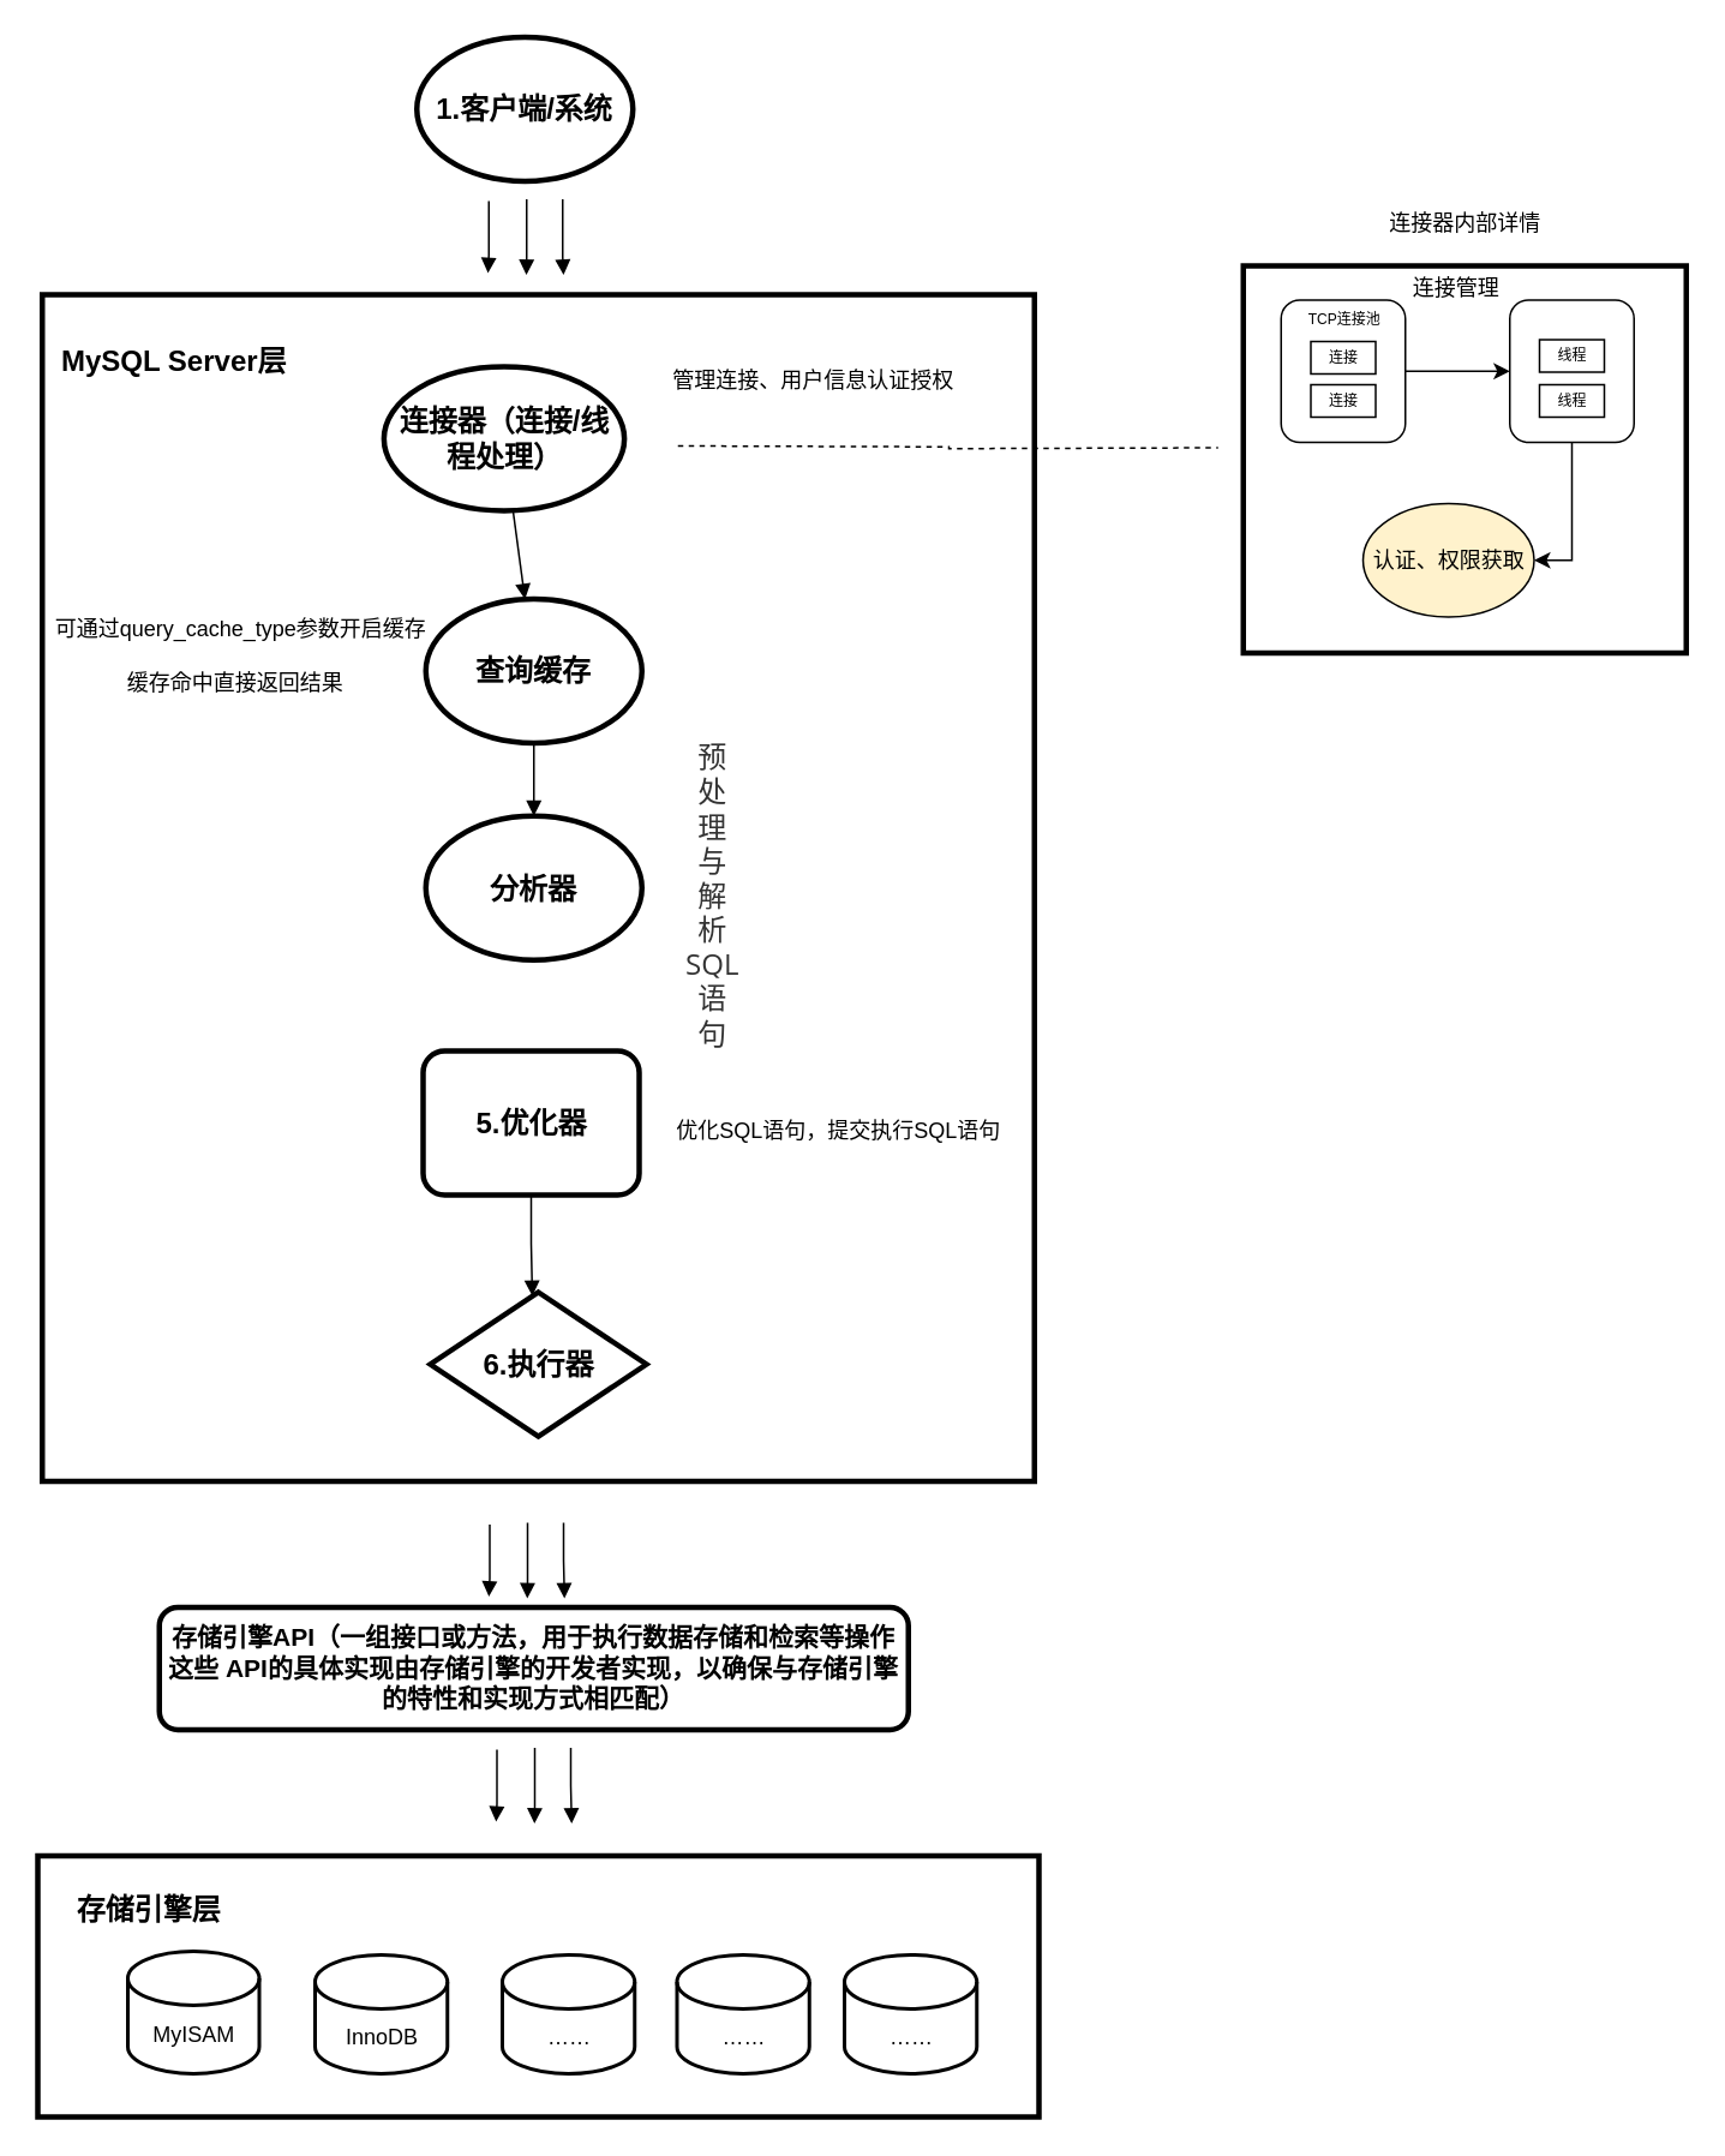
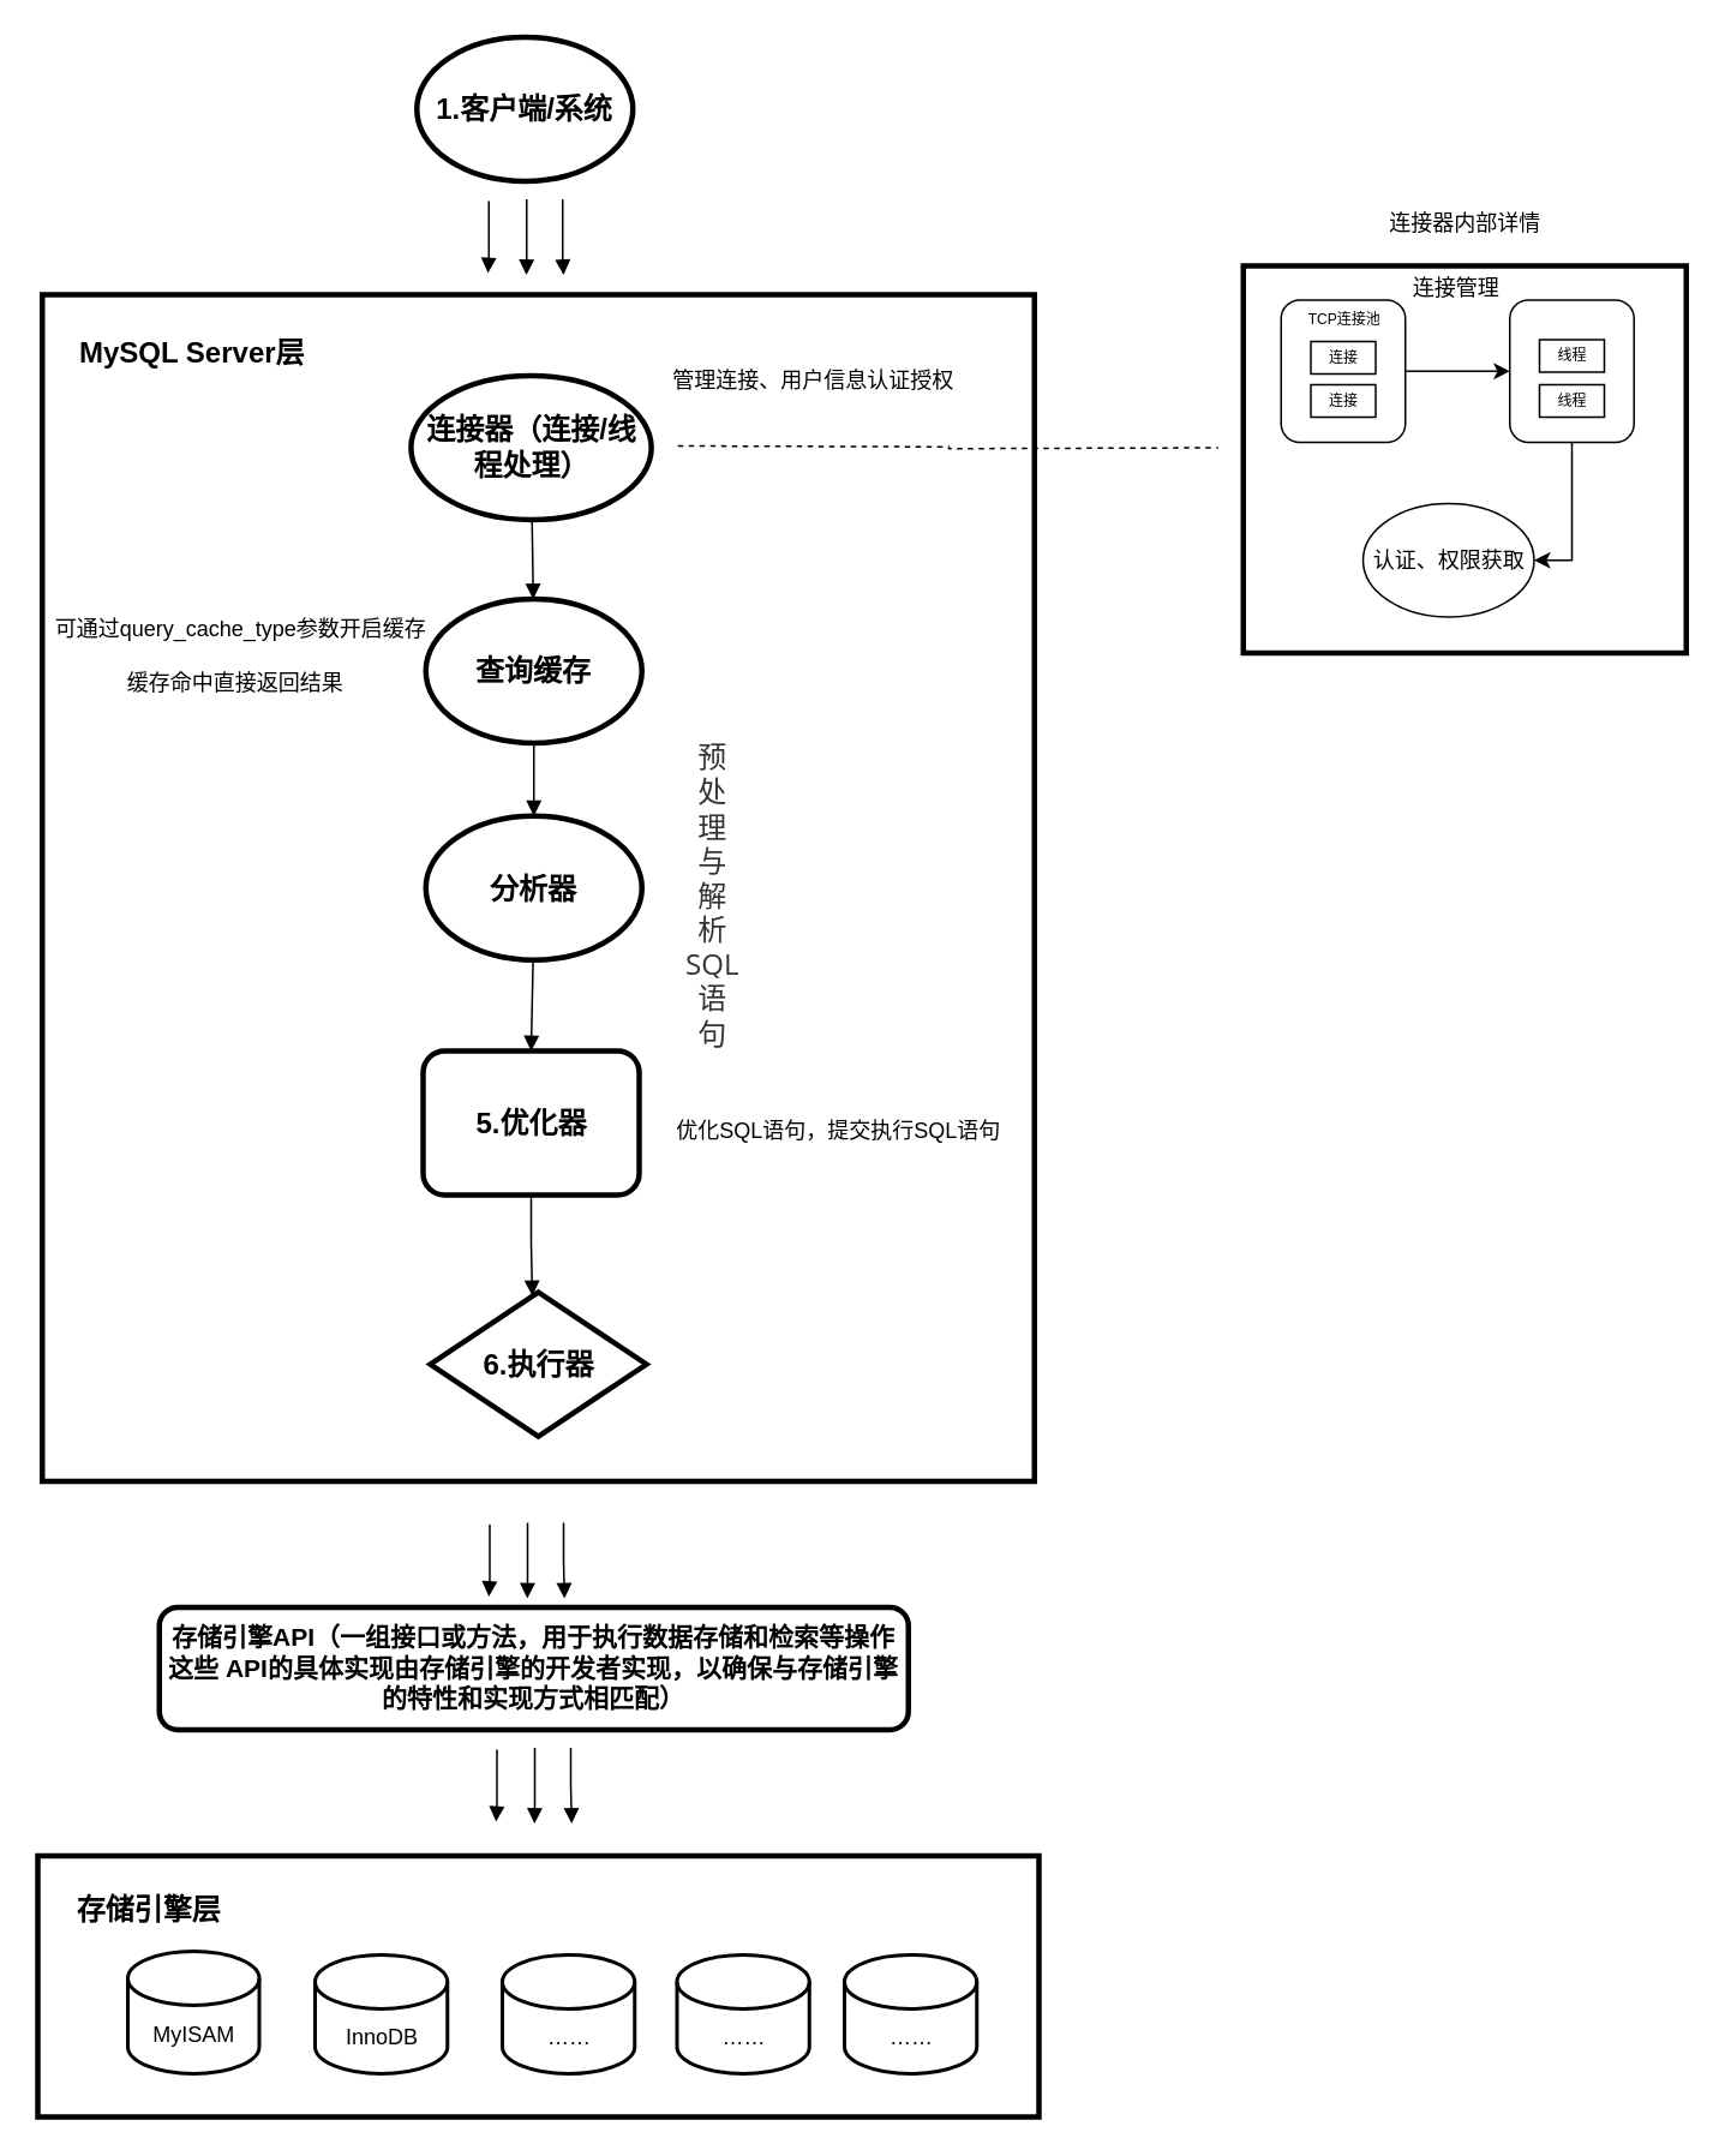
  <mxCell id="0" />
  <mxCell id="1" parent="0" />
  <mxCell id="2" value="" style="rounded=0;whiteSpace=wrap;html=1;strokeWidth=3;" vertex="1" parent="1"><mxGeometry x="20.5" y="1030" width="556" height="145" as="geometry" /></mxCell>
  <mxCell id="3" value="" style="rounded=0;whiteSpace=wrap;html=1;strokeWidth=3;" vertex="1" parent="1"><mxGeometry x="23" y="163" width="551" height="659" as="geometry" /></mxCell>
  <mxCell id="4" value="&lt;font style=&quot;font-size: 16px;&quot;&gt;1.客户端/系统&lt;/font&gt;" style="ellipse;whiteSpace=wrap;html=1;strokeWidth=3;fontStyle=1" vertex="1" parent="1"><mxGeometry x="231" y="20" width="120" height="80" as="geometry" /></mxCell>
- <mxCell id="5" value="MySQL Server&lt;font style=&quot;font-size: 16px;&quot;&gt;层&lt;/font&gt;" style="text;html=1;align=center;verticalAlign=middle;resizable=0;points=[];autosize=1;strokeColor=none;fillColor=none;fontSize=16;fontStyle=1" vertex="1" parent="1"><mxGeometry x="27" y="184" width="138" height="31" as="geometry" /></mxCell>
+ <mxCell id="5" value="MySQL Server&lt;font style=&quot;font-size: 16px;&quot;&gt;层&lt;/font&gt;" style="text;html=1;align=center;verticalAlign=middle;resizable=0;points=[];autosize=1;strokeColor=none;fillColor=none;fontSize=16;fontStyle=1" vertex="1" parent="1"><mxGeometry x="37" y="179" width="138" height="31" as="geometry" /></mxCell>
  <mxCell id="6" style="rounded=0;orthogonalLoop=1;jettySize=auto;html=1;endArrow=block;endFill=1;" edge="1" parent="1" source="8" target="10"><mxGeometry relative="1" as="geometry" /></mxCell>
  <mxCell id="7" style="edgeStyle=orthogonalEdgeStyle;rounded=0;orthogonalLoop=1;jettySize=auto;html=1;dashed=1;endArrow=none;endFill=0;" edge="1" parent="1"><mxGeometry relative="1" as="geometry"><mxPoint x="676" y="248" as="targetPoint" /><mxPoint x="376" y="247" as="sourcePoint" /></mxGeometry></mxCell>
- <mxCell id="8" value="&lt;font style=&quot;font-size: 16px;&quot;&gt;连接器（连接/线程处理）&lt;/font&gt;" style="ellipse;whiteSpace=wrap;html=1;strokeWidth=3;fontStyle=1" vertex="1" parent="1"><mxGeometry x="212.75" y="203" width="133.5" height="80" as="geometry" /></mxCell>
+ <mxCell id="8" value="&lt;font style=&quot;font-size: 16px;&quot;&gt;连接器（连接/线程处理）&lt;/font&gt;" style="ellipse;whiteSpace=wrap;html=1;strokeWidth=3;fontStyle=1" vertex="1" parent="1"><mxGeometry x="227.75" y="208" width="133.5" height="80" as="geometry" /></mxCell>
  <mxCell id="9" style="edgeStyle=orthogonalEdgeStyle;rounded=0;orthogonalLoop=1;jettySize=auto;html=1;endArrow=block;endFill=1;" edge="1" parent="1" source="10" target="13"><mxGeometry relative="1" as="geometry" /></mxCell>
  <mxCell id="10" value="&lt;span style=&quot;font-size: 16px;&quot;&gt;查询缓存&lt;/span&gt;" style="ellipse;whiteSpace=wrap;html=1;strokeWidth=3;fontStyle=1" vertex="1" parent="1"><mxGeometry x="236" y="332" width="120" height="80" as="geometry" /></mxCell>
  <mxCell id="11" style="edgeStyle=orthogonalEdgeStyle;rounded=0;orthogonalLoop=1;jettySize=auto;html=1;endArrow=block;endFill=1;" edge="1" parent="1"><mxGeometry relative="1" as="geometry"><mxPoint x="271" y="111" as="sourcePoint" /><mxPoint x="270.5" y="151" as="targetPoint" /><Array as="points"><mxPoint x="270.5" y="141" /><mxPoint x="270.5" y="141" /></Array></mxGeometry></mxCell>
+ <mxCell id="12" style="rounded=0;orthogonalLoop=1;jettySize=auto;html=1;entryX=0.5;entryY=0;entryDx=0;entryDy=0;endArrow=block;endFill=1;" edge="1" parent="1" source="13" target="14"><mxGeometry relative="1" as="geometry" /></mxCell>
  <mxCell id="13" value="&lt;span style=&quot;font-size: 16px;&quot;&gt;分析器&lt;/span&gt;" style="ellipse;whiteSpace=wrap;html=1;strokeWidth=3;fontStyle=1" vertex="1" parent="1"><mxGeometry x="236" y="452.5" width="120" height="80" as="geometry" /></mxCell>
  <mxCell id="14" value="&lt;span style=&quot;font-size: 16px;&quot;&gt;5.优化器&lt;/span&gt;" style="whiteSpace=wrap;html=1;strokeWidth=3;fontStyle=1;rounded=1;" vertex="1" parent="1"><mxGeometry x="234.5" y="583" width="120" height="80" as="geometry" /></mxCell>
  <mxCell id="15" value="&lt;span style=&quot;font-size: 16px;&quot;&gt;6.执行器&lt;/span&gt;" style="rhombus;whiteSpace=wrap;html=1;strokeWidth=3;fontStyle=1;" vertex="1" parent="1"><mxGeometry x="238.5" y="717" width="120" height="80" as="geometry" /></mxCell>
  <mxCell id="16" style="edgeStyle=orthogonalEdgeStyle;rounded=0;orthogonalLoop=1;jettySize=auto;html=1;entryX=0.472;entryY=0.025;entryDx=0;entryDy=0;entryPerimeter=0;endArrow=block;endFill=1;" edge="1" parent="1" source="14" target="15"><mxGeometry relative="1" as="geometry" /></mxCell>
  <mxCell id="17" value="&lt;p&gt;存储引擎API（一组接口或方法，用于执行数据存储和检索等操作这些 API的具体实现由存储引擎的开发者实现，以确保与存储引擎的特性和实现方式相匹配）&lt;/p&gt;" style="rounded=1;whiteSpace=wrap;html=1;strokeWidth=3;fontStyle=1;fontSize=14;" vertex="1" parent="1"><mxGeometry x="88" y="892" width="416" height="68" as="geometry" /></mxCell>
  <mxCell id="18" value="&lt;font style=&quot;font-weight: 700; font-size: 16px;&quot;&gt;存储引擎层&lt;/font&gt;" style="text;html=1;align=center;verticalAlign=middle;resizable=0;points=[];autosize=1;strokeColor=none;fillColor=none;fontSize=16;" vertex="1" parent="1"><mxGeometry x="32.5" y="1044" width="98" height="31" as="geometry" /></mxCell>
  <mxCell id="19" value="MyISAM" style="shape=cylinder3;whiteSpace=wrap;html=1;boundedLbl=1;backgroundOutline=1;size=15;strokeWidth=2;" vertex="1" parent="1"><mxGeometry x="70.5" y="1083" width="73" height="68" as="geometry" /></mxCell>
  <mxCell id="20" value="InnoDB" style="shape=cylinder3;whiteSpace=wrap;html=1;boundedLbl=1;backgroundOutline=1;size=15;strokeWidth=2;" vertex="1" parent="1"><mxGeometry x="174.5" y="1085" width="73.5" height="66" as="geometry" /></mxCell>
  <mxCell id="21" style="edgeStyle=orthogonalEdgeStyle;rounded=0;orthogonalLoop=1;jettySize=auto;html=1;endArrow=block;endFill=1;" edge="1" parent="1"><mxGeometry relative="1" as="geometry"><mxPoint x="292" y="110" as="sourcePoint" /><mxPoint x="291.85" y="152" as="targetPoint" /><Array as="points"><mxPoint x="291.85" y="142" /><mxPoint x="291.85" y="142" /></Array></mxGeometry></mxCell>
  <mxCell id="22" style="edgeStyle=orthogonalEdgeStyle;rounded=0;orthogonalLoop=1;jettySize=auto;html=1;endArrow=block;endFill=1;" edge="1" parent="1"><mxGeometry relative="1" as="geometry"><mxPoint x="312" y="110" as="sourcePoint" /><mxPoint x="312.5" y="152" as="targetPoint" /><Array as="points"><mxPoint x="312.5" y="142" /><mxPoint x="312.5" y="142" /></Array></mxGeometry></mxCell>
  <mxCell id="23" style="edgeStyle=orthogonalEdgeStyle;rounded=0;orthogonalLoop=1;jettySize=auto;html=1;endArrow=block;endFill=1;" edge="1" parent="1"><mxGeometry relative="1" as="geometry"><mxPoint x="271.5" y="846" as="sourcePoint" /><mxPoint x="271" y="886" as="targetPoint" /><Array as="points"><mxPoint x="271" y="876" /><mxPoint x="271" y="876" /></Array></mxGeometry></mxCell>
  <mxCell id="24" style="edgeStyle=orthogonalEdgeStyle;rounded=0;orthogonalLoop=1;jettySize=auto;html=1;endArrow=block;endFill=1;" edge="1" parent="1"><mxGeometry relative="1" as="geometry"><mxPoint x="292.5" y="845" as="sourcePoint" /><mxPoint x="292.35" y="887" as="targetPoint" /><Array as="points"><mxPoint x="292.35" y="877" /><mxPoint x="292.35" y="877" /></Array></mxGeometry></mxCell>
  <mxCell id="25" style="edgeStyle=orthogonalEdgeStyle;rounded=0;orthogonalLoop=1;jettySize=auto;html=1;endArrow=block;endFill=1;" edge="1" parent="1"><mxGeometry relative="1" as="geometry"><mxPoint x="312.5" y="845" as="sourcePoint" /><mxPoint x="313" y="887" as="targetPoint" /><Array as="points"><mxPoint x="312.5" y="866" /></Array></mxGeometry></mxCell>
  <mxCell id="26" style="edgeStyle=orthogonalEdgeStyle;rounded=0;orthogonalLoop=1;jettySize=auto;html=1;endArrow=block;endFill=1;" edge="1" parent="1"><mxGeometry relative="1" as="geometry"><mxPoint x="275.5" y="971" as="sourcePoint" /><mxPoint x="275" y="1011" as="targetPoint" /><Array as="points"><mxPoint x="275" y="1001" /><mxPoint x="275" y="1001" /></Array></mxGeometry></mxCell>
  <mxCell id="27" style="edgeStyle=orthogonalEdgeStyle;rounded=0;orthogonalLoop=1;jettySize=auto;html=1;endArrow=block;endFill=1;" edge="1" parent="1"><mxGeometry relative="1" as="geometry"><mxPoint x="296.5" y="970" as="sourcePoint" /><mxPoint x="296.35" y="1012" as="targetPoint" /><Array as="points"><mxPoint x="296.35" y="1002" /><mxPoint x="296.35" y="1002" /></Array></mxGeometry></mxCell>
  <mxCell id="28" style="edgeStyle=orthogonalEdgeStyle;rounded=0;orthogonalLoop=1;jettySize=auto;html=1;endArrow=block;endFill=1;" edge="1" parent="1"><mxGeometry relative="1" as="geometry"><mxPoint x="316.5" y="970" as="sourcePoint" /><mxPoint x="317" y="1012" as="targetPoint" /><Array as="points"><mxPoint x="316.5" y="991" /></Array></mxGeometry></mxCell>
  <mxCell id="29" value="……" style="shape=cylinder3;whiteSpace=wrap;html=1;boundedLbl=1;backgroundOutline=1;size=15;strokeWidth=2;" vertex="1" parent="1"><mxGeometry x="278.5" y="1085" width="73.5" height="66" as="geometry" /></mxCell>
  <mxCell id="30" value="……" style="shape=cylinder3;whiteSpace=wrap;html=1;boundedLbl=1;backgroundOutline=1;size=15;strokeWidth=2;" vertex="1" parent="1"><mxGeometry x="375.5" y="1085" width="73.5" height="66" as="geometry" /></mxCell>
  <mxCell id="31" value="……" style="shape=cylinder3;whiteSpace=wrap;html=1;boundedLbl=1;backgroundOutline=1;size=15;strokeWidth=2;" vertex="1" parent="1"><mxGeometry x="468.5" y="1085" width="73.5" height="66" as="geometry" /></mxCell>
  <mxCell id="32" value="" style="rounded=0;whiteSpace=wrap;html=1;strokeWidth=3;" vertex="1" parent="1"><mxGeometry x="690" y="147" width="246" height="215" as="geometry" /></mxCell>
  <mxCell id="33" value="连接器内部详情" style="text;html=1;align=center;verticalAlign=middle;resizable=0;points=[];autosize=1;strokeColor=none;fillColor=none;" vertex="1" parent="1"><mxGeometry x="762" y="111" width="102" height="26" as="geometry" /></mxCell>
  <mxCell id="34" style="edgeStyle=orthogonalEdgeStyle;rounded=0;orthogonalLoop=1;jettySize=auto;html=1;entryX=0;entryY=0.5;entryDx=0;entryDy=0;" edge="1" parent="1" source="35" target="37"><mxGeometry relative="1" as="geometry" /></mxCell>
  <mxCell id="35" value="" style="rounded=1;whiteSpace=wrap;html=1;" vertex="1" parent="1"><mxGeometry x="711" y="166" width="69" height="79" as="geometry" /></mxCell>
  <mxCell id="36" style="edgeStyle=orthogonalEdgeStyle;rounded=0;orthogonalLoop=1;jettySize=auto;html=1;entryX=1;entryY=0.5;entryDx=0;entryDy=0;" edge="1" parent="1" source="37" target="39"><mxGeometry relative="1" as="geometry" /></mxCell>
  <mxCell id="37" value="" style="rounded=1;whiteSpace=wrap;html=1;" vertex="1" parent="1"><mxGeometry x="838" y="166" width="69" height="79" as="geometry" /></mxCell>
  <mxCell id="38" value="TCP连接池" style="text;html=1;align=center;verticalAlign=middle;resizable=0;points=[];autosize=1;strokeColor=none;fillColor=none;fontSize=8;" vertex="1" parent="1"><mxGeometry x="716.5" y="166" width="58" height="22" as="geometry" /></mxCell>
- <mxCell id="39" value="认证、权限获取" style="ellipse;whiteSpace=wrap;html=1;fillColor=#fff2cc;" vertex="1" parent="1"><mxGeometry x="756.5" y="279" width="95" height="63" as="geometry" /></mxCell>
+ <mxCell id="39" value="认证、权限获取" style="ellipse;whiteSpace=wrap;html=1;" vertex="1" parent="1"><mxGeometry x="756.5" y="279" width="95" height="63" as="geometry" /></mxCell>
  <mxCell id="40" value="连接管理" style="text;html=1;align=center;verticalAlign=middle;resizable=0;points=[];autosize=1;strokeColor=none;fillColor=none;" vertex="1" parent="1"><mxGeometry x="774.5" y="147" width="66" height="26" as="geometry" /></mxCell>
  <mxCell id="41" value="连接" style="rounded=0;whiteSpace=wrap;html=1;fontSize=8;" vertex="1" parent="1"><mxGeometry x="727.5" y="189" width="36" height="18" as="geometry" /></mxCell>
  <mxCell id="42" value="连接" style="rounded=0;whiteSpace=wrap;html=1;fontSize=8;" vertex="1" parent="1"><mxGeometry x="727.5" y="213" width="36" height="18" as="geometry" /></mxCell>
  <mxCell id="43" value="线程" style="rounded=0;whiteSpace=wrap;html=1;fontSize=8;" vertex="1" parent="1"><mxGeometry x="854.5" y="188" width="36" height="18" as="geometry" /></mxCell>
  <mxCell id="44" value="线程" style="rounded=0;whiteSpace=wrap;html=1;fontSize=8;" vertex="1" parent="1"><mxGeometry x="854.5" y="213" width="36" height="18" as="geometry" /></mxCell>
  <mxCell id="45" value="管理连接、用户信息认证授权" style="text;html=1;align=center;verticalAlign=middle;resizable=0;points=[];autosize=1;strokeColor=none;fillColor=none;" vertex="1" parent="1"><mxGeometry x="364" y="198" width="174" height="26" as="geometry" /></mxCell>
  <mxCell id="46" value="缓存命中直接返回结果" style="text;html=1;align=center;verticalAlign=middle;resizable=0;points=[];autosize=1;strokeColor=none;fillColor=none;" vertex="1" parent="1"><mxGeometry x="61" y="366" width="138" height="26" as="geometry" /></mxCell>
  <mxCell id="47" value="可通过query_cache_type参数开启缓存" style="text;html=1;align=center;verticalAlign=middle;resizable=0;points=[];autosize=1;strokeColor=none;fillColor=none;" vertex="1" parent="1"><mxGeometry x="20.5" y="336" width="224" height="26" as="geometry" /></mxCell>
  <mxCell id="48" value="&lt;span style=&quot;color: rgb(51, 51, 51); font-family: &amp;quot;Open Sans&amp;quot;, &amp;quot;Clear Sans&amp;quot;, &amp;quot;Helvetica Neue&amp;quot;, Helvetica, Arial, &amp;quot;Segoe UI Emoji&amp;quot;, sans-serif; font-size: 16px; orphans: 4; text-align: start; white-space: pre-wrap; background-color: rgb(255, 255, 255);&quot;&gt;预处理与解析SQL语句&lt;/span&gt;" style="text;html=1;align=center;verticalAlign=middle;resizable=0;points=[];autosize=1;strokeColor=none;fillColor=none;" vertex="1" parent="1"><mxGeometry x="306" y="481" width="178" height="31" as="geometry" /></mxCell>
  <mxCell id="49" value="优化SQL语句，提交执行SQL语句" style="text;html=1;align=center;verticalAlign=middle;resizable=0;points=[];autosize=1;strokeColor=none;fillColor=none;" vertex="1" parent="1"><mxGeometry x="366" y="615" width="198" height="26" as="geometry" /></mxCell>
